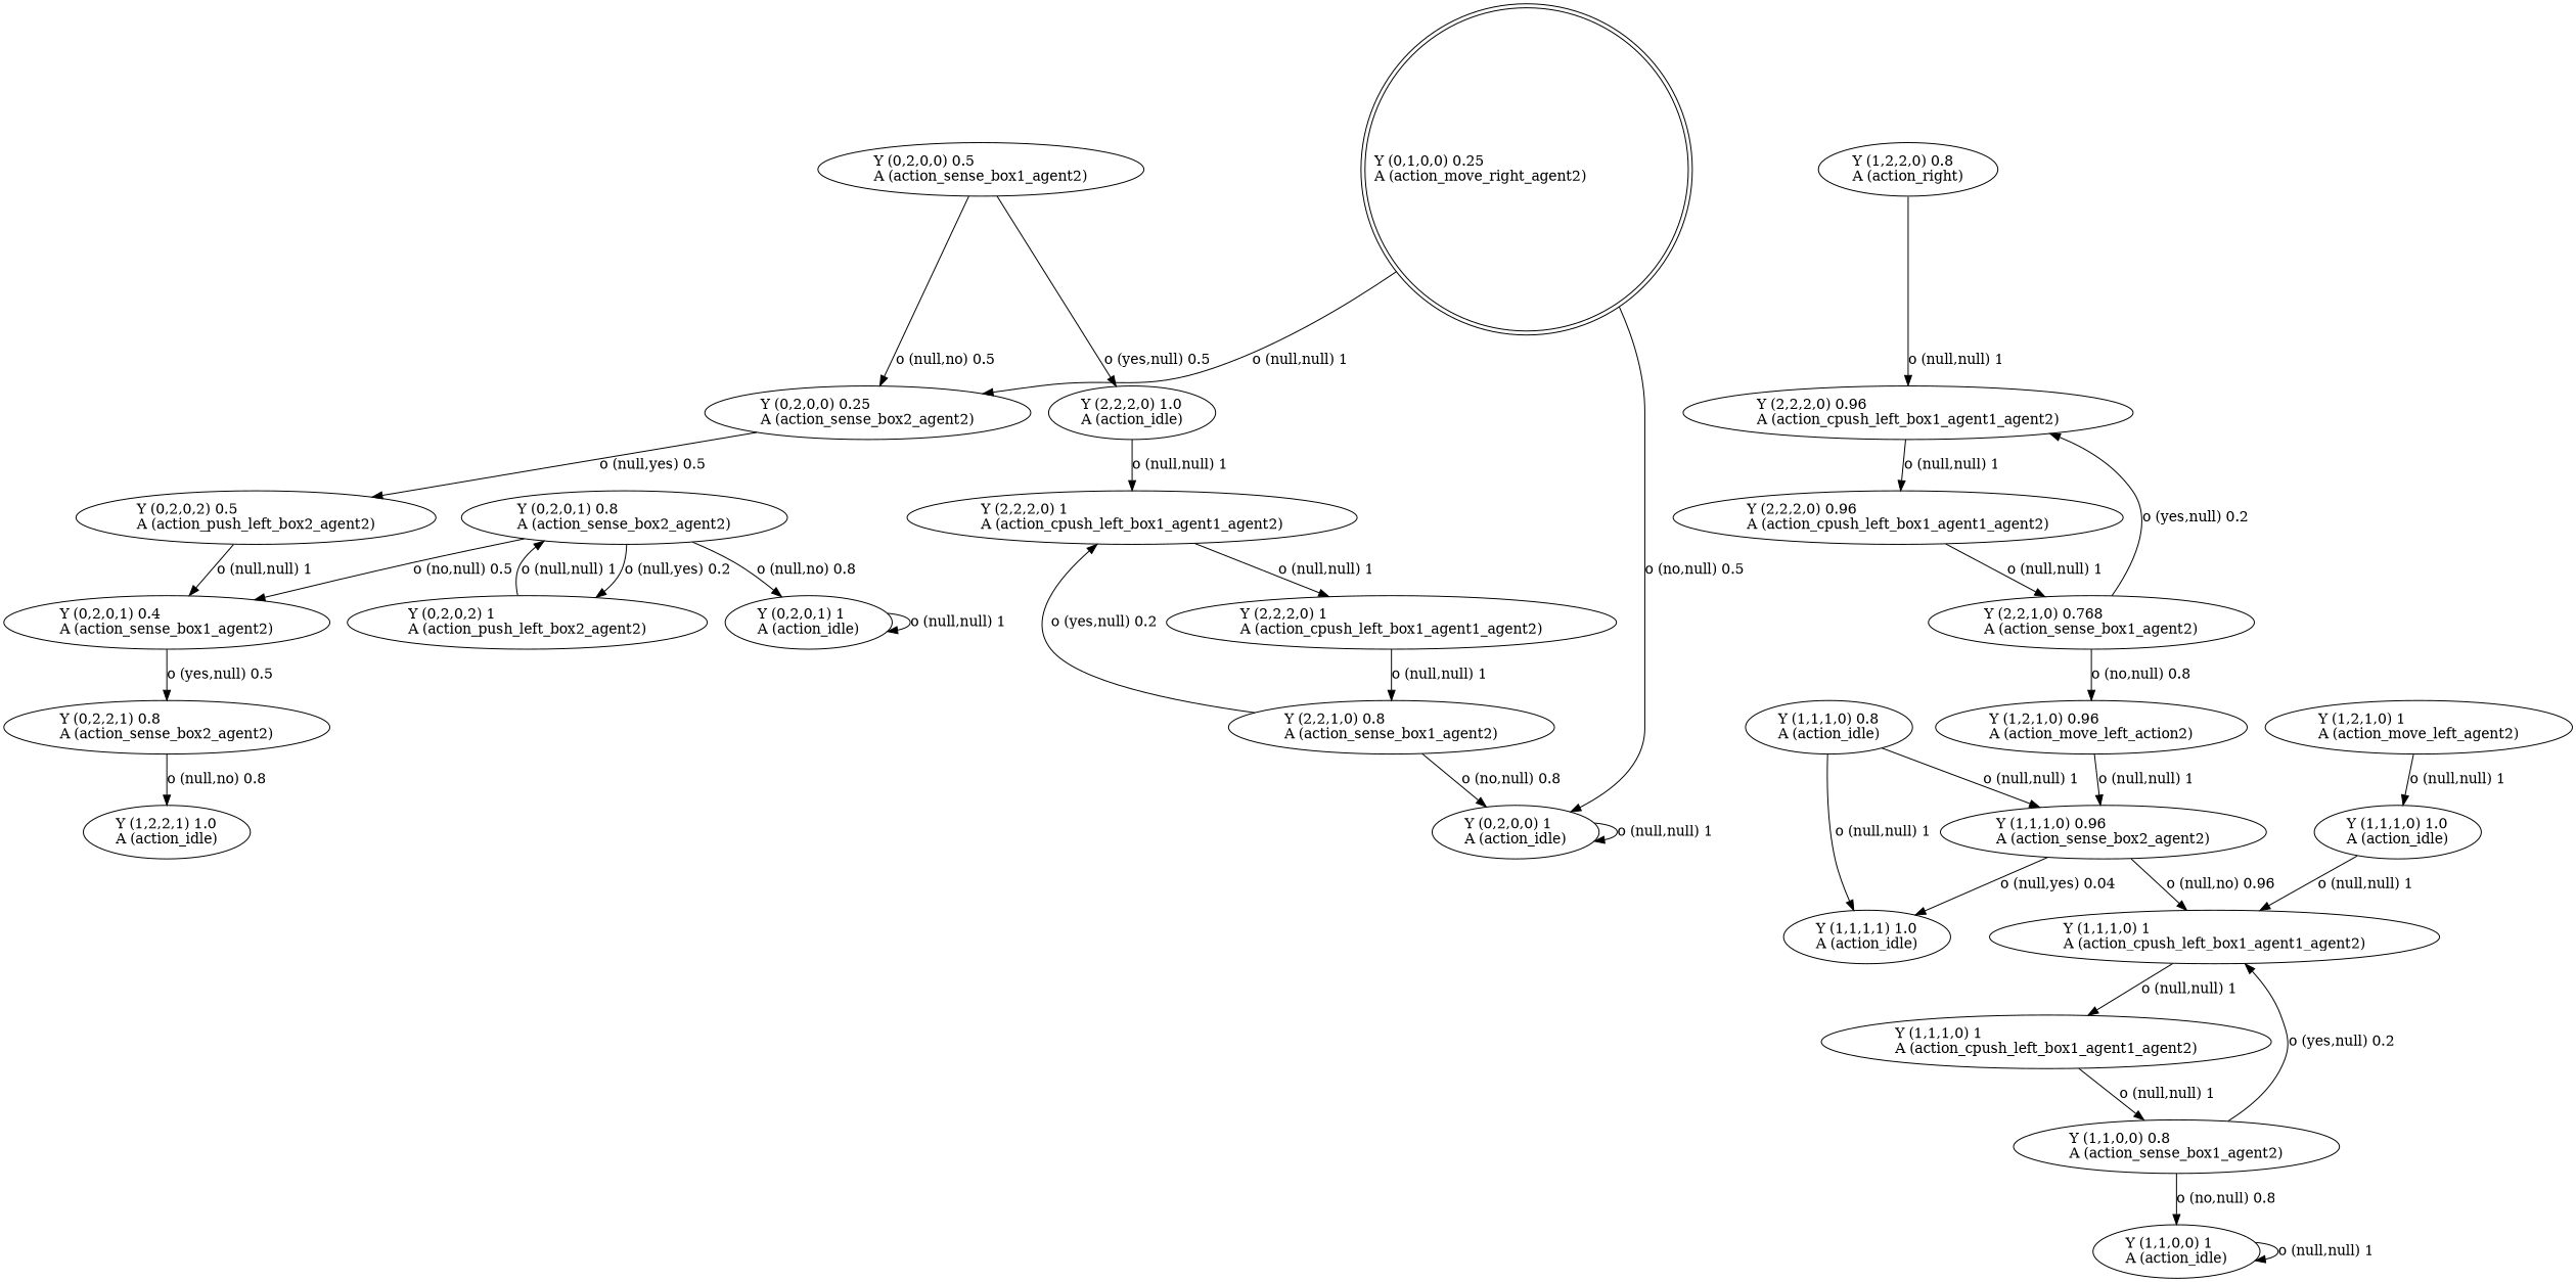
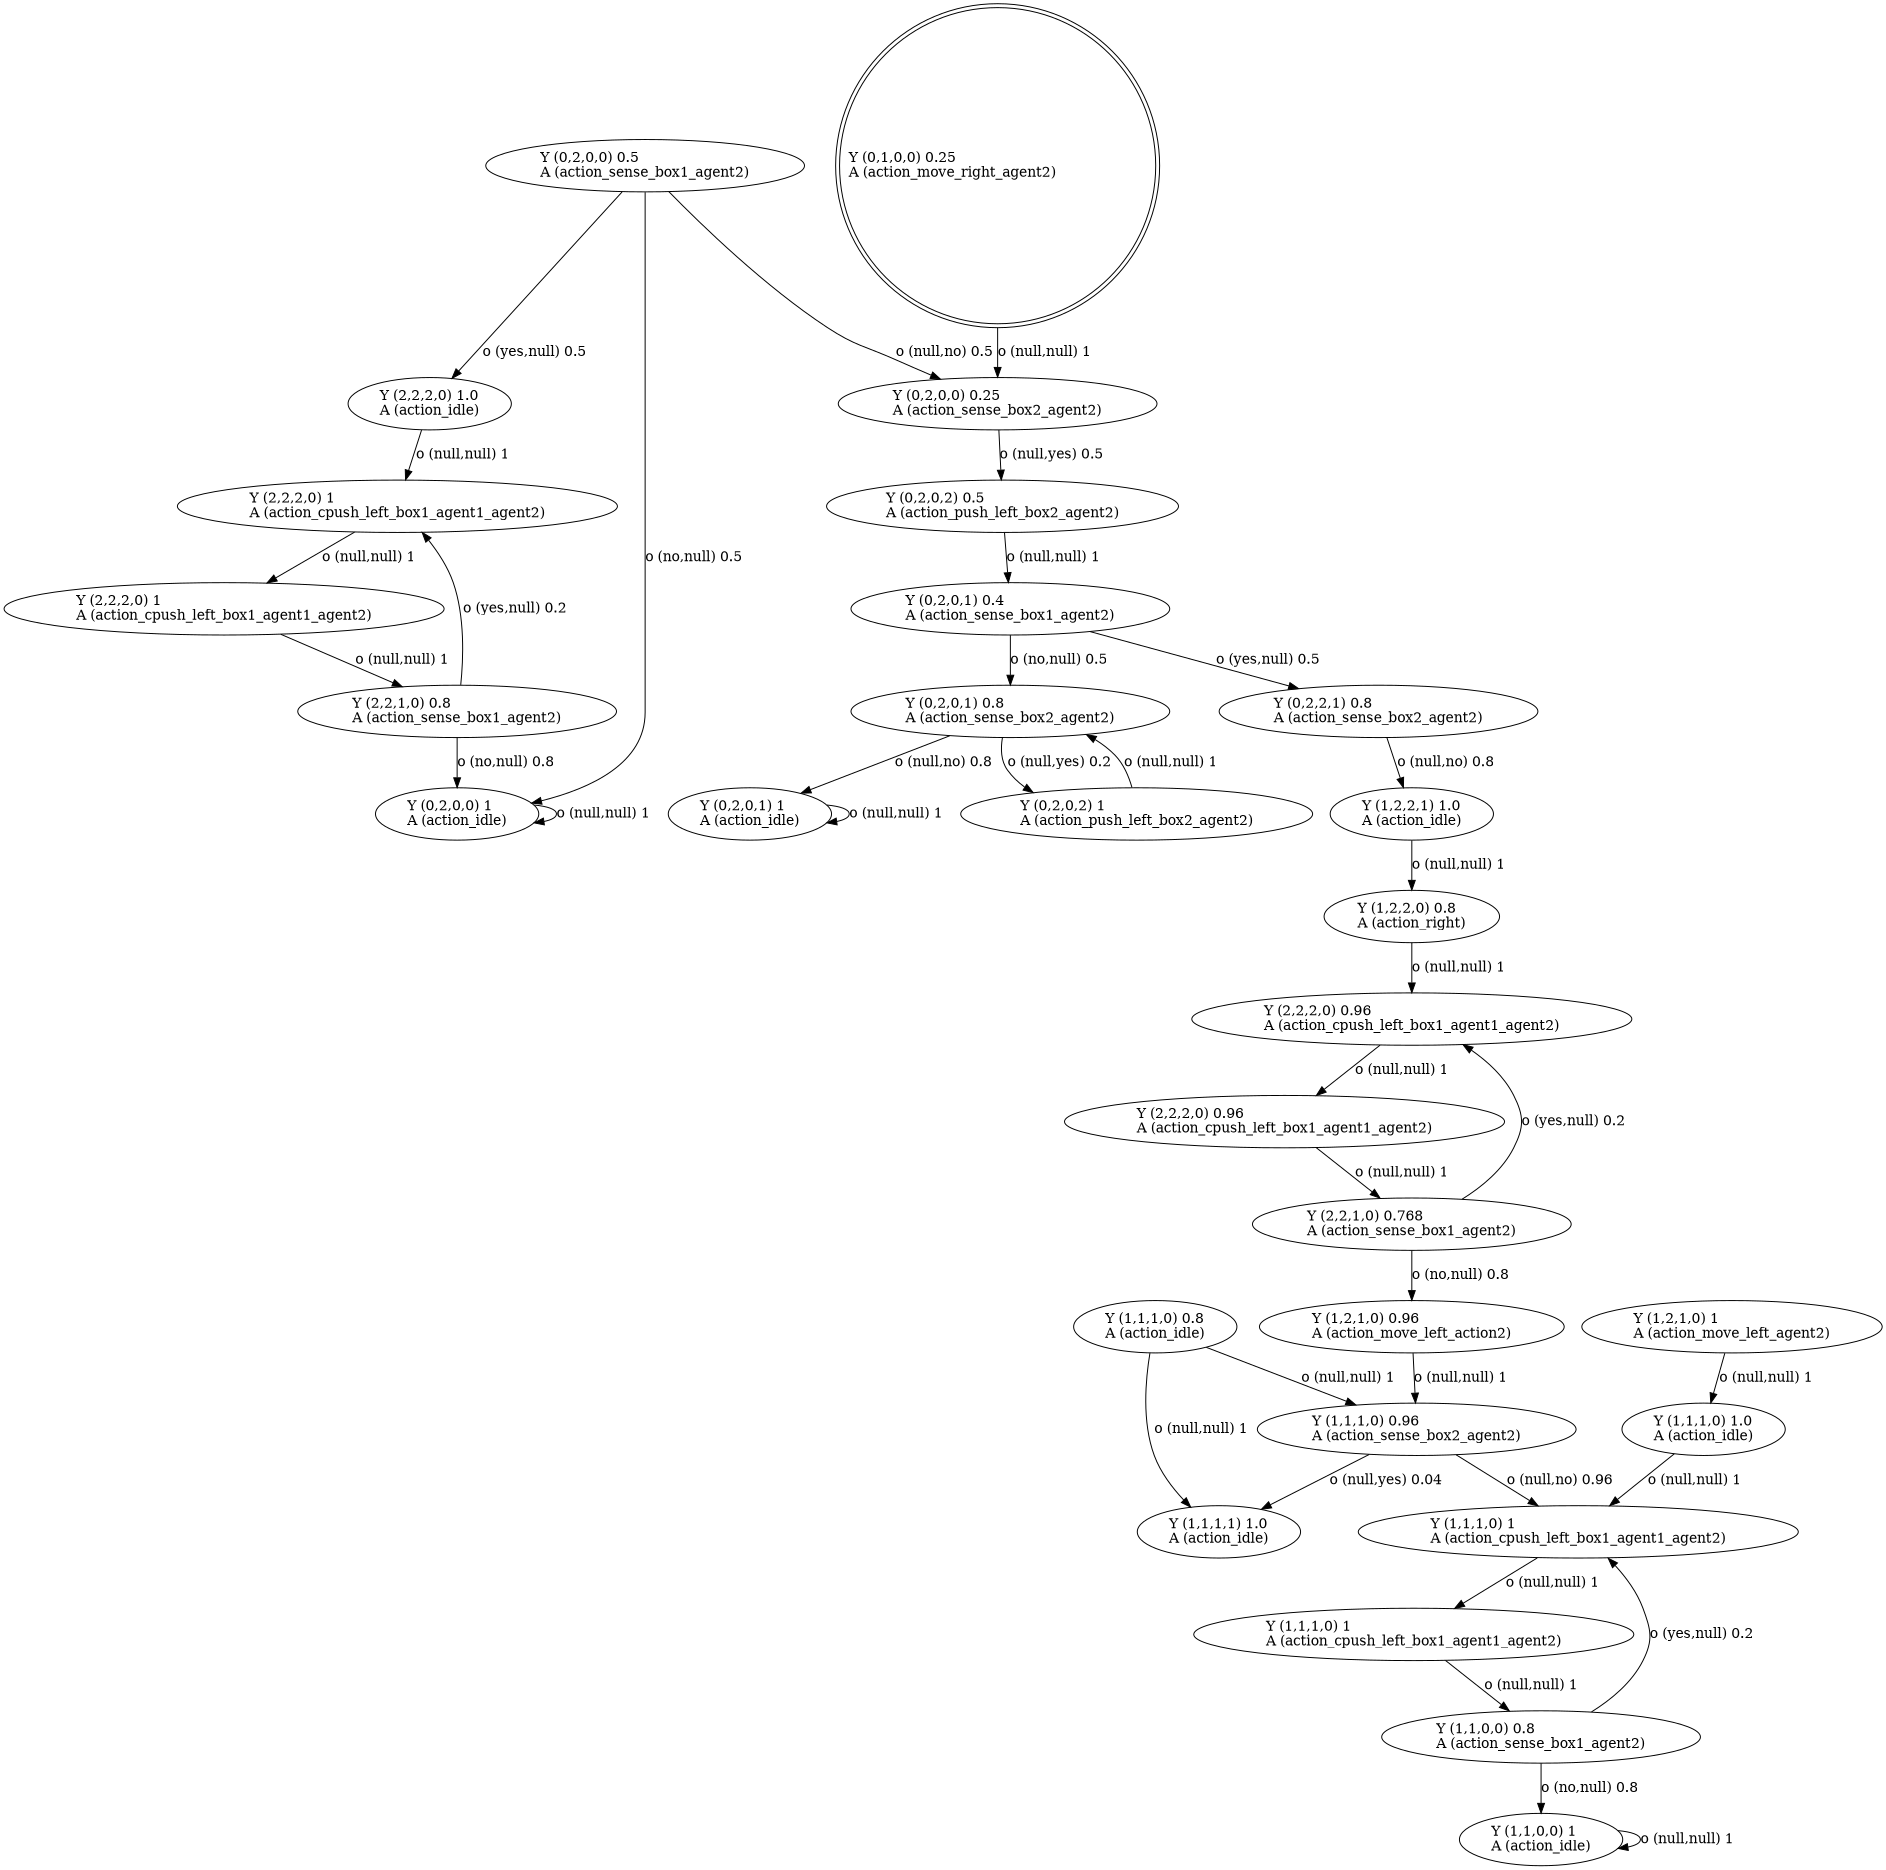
  digraph {
    n1 [label="Y (0,1,0,0) 0.25\lA (action_move_right_agent2)\l" labeljust=l shape=doublecircle]
    n2 [label="Y (0,2,0,0) 0.25\lA (action_sense_box2_agent2)\l"]
    n3 [label="Y (0,2,0,2) 0.5\lA (action_push_left_box2_agent2)\l"]
    n4 [label="Y (0,2,2,1) 0.8\lA (action_sense_box2_agent2)\l"]
    n5 [label="Y (1,2,2,1) 1.0\lA (action_idle)\l"]
    n6 [label="Y (0,2,0,2) 1\lA (action_push_left_box2_agent2)\l"]
    n7 [label="Y (0,2,0,1) 0.8\lA (action_sense_box2_agent2)\l"]
    n8 [label="Y (0,2,0,1) 1\lA (action_idle)\l"]
    n9 [label="Y (0,2,0,1) 0.4\lA (action_sense_box1_agent2)\l"]
    n10 [label="Y (1,2,2,0) 0.8\lA (action_right)\l"]
    n11 [label="Y (2,2,2,0) 0.96\lA (action_cpush_left_box1_agent1_agent2)\l"]
    n12 [label="Y (2,2,2,0) 0.96\lA (action_cpush_left_box1_agent1_agent2)\l"]
    n13 [label="Y (2,2,1,0) 0.768\lA (action_sense_box1_agent2)\l"]
    n14 [label="Y (1,2,1,0) 0.96\lA (action_move_left_action2)\l"]
    n15 [label="Y (1,1,1,0) 0.96\lA (action_sense_box2_agent2)\l"]
    n16 [label="Y (1,1,1,1) 1.0\lA (action_idle)\l"]
    n17 [label="Y (1,1,1,0) 1\lA (action_cpush_left_box1_agent1_agent2)\l"]
    n18 [label="Y (1,1,1,0) 1\lA (action_cpush_left_box1_agent1_agent2)\l"]
    n19 [label="Y (1,1,1,0) 0.8\lA (action_idle)\l"]
    n20 [label="Y (1,1,0,0) 0.8\lA (action_sense_box1_agent2)\l"]
    n21 [label="Y (1,2,1,0) 1\lA (action_move_left_agent2)\l"]
    n22 [label="Y (1,1,1,0) 1.0\lA (action_idle)\l"]
    n23 [label="Y (1,1,0,0) 1\lA (action_idle)\l"]
    n24 [label="Y (0,2,0,0) 1\lA (action_idle)\l"]
    n25 [label="Y (2,2,2,0) 1\lA (action_cpush_left_box1_agent1_agent2)\l"]
    n26 [label="Y (2,2,2,0) 1\lA (action_cpush_left_box1_agent1_agent2)\l"]
    n27 [label="Y (2,2,1,0) 0.8\lA (action_sense_box1_agent2)\l"]
    n28 [label="Y (0,2,0,0) 0.5\lA (action_sense_box1_agent2)\l"]
    n29 [label="Y (2,2,2,0) 1.0\lA (action_idle)\l"]
    n1 -> n2 [label="o (null,null) 1\l"]
    n2 -> n3 [label="o (null,yes) 0.5\l"]
    n3 -> n9 [label="o (null,null) 1\l"]
    n4 -> n5 [label="o (null,no) 0.8\l"]
+   n5 -> n10 [label="o (null,null) 1\l"]
    n6 -> n7 [label="o (null,null) 1\l"]
    n7 -> n6 [label="o (null,yes) 0.2\l"]
    n7 -> n8 [label="o (null,no) 0.8\l"]
    n8 -> n8 [label="o (null,null) 1\l"]
    n9 -> n4 [label="o (yes,null) 0.5\l"]
-   n7 -> n9 [label="o (no,null) 0.5\l"]
+   n9 -> n7 [label="o (no,null) 0.5\l"]
    n10 -> n11 [label="o (null,null) 1\l"]
    n11 -> n12 [label="o (null,null) 1\l"]
    n12 -> n13 [label="o (null,null) 1\l"]
    n13 -> n11 [label="o (yes,null) 0.2\l"]
    n13 -> n14 [label="o (no,null) 0.8\l"]
    n14 -> n15 [label="o (null,null) 1\l"]
    n15 -> n16 [label="o (null,yes) 0.04\l"]
    n15 -> n17 [label="o (null,no) 0.96\l"]
    n17 -> n18 [label="o (null,null) 1\l"]
    n18 -> n20 [label="o (null,null) 1\l"]
    n19 -> n15 [label="o (null,null) 1\l"]
    n19 -> n16 [label="o (null,null) 1\l"]
    n20 -> n17 [label="o (yes,null) 0.2\l"]
    n20 -> n23 [label="o (no,null) 0.8\l"]
    n21 -> n22 [label="o (null,null) 1\l"]
    n22 -> n17 [label="o (null,null) 1\l"]
    n23 -> n23 [label="o (null,null) 1\l"]
    n24 -> n24 [label="o (null,null) 1\l"]
    n25 -> n26 [label="o (null,null) 1\l"]
    n26 -> n27 [label="o (null,null) 1\l"]
    n27 -> n24 [label="o (no,null) 0.8\l"]
    n27 -> n25 [label="o (yes,null) 0.2\l"]
    n28 -> n2 [label="o (null,no) 0.5\l"]
-   n1 -> n24 [label="o (no,null) 0.5\l"]
+   n28 -> n24 [label="o (no,null) 0.5\l"]
    n28 -> n29 [label="o (yes,null) 0.5\l"]
    n29 -> n25 [label="o (null,null) 1\l"]
  }
